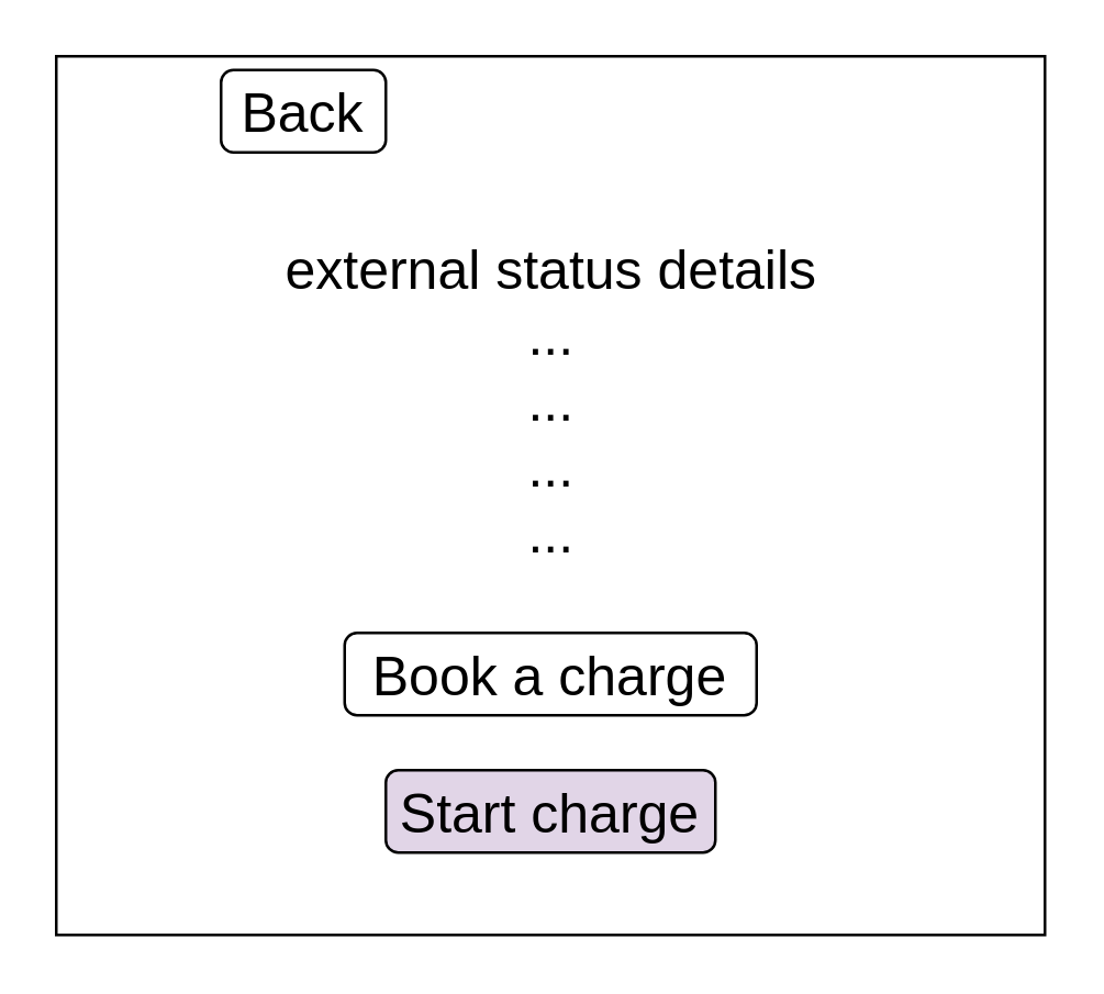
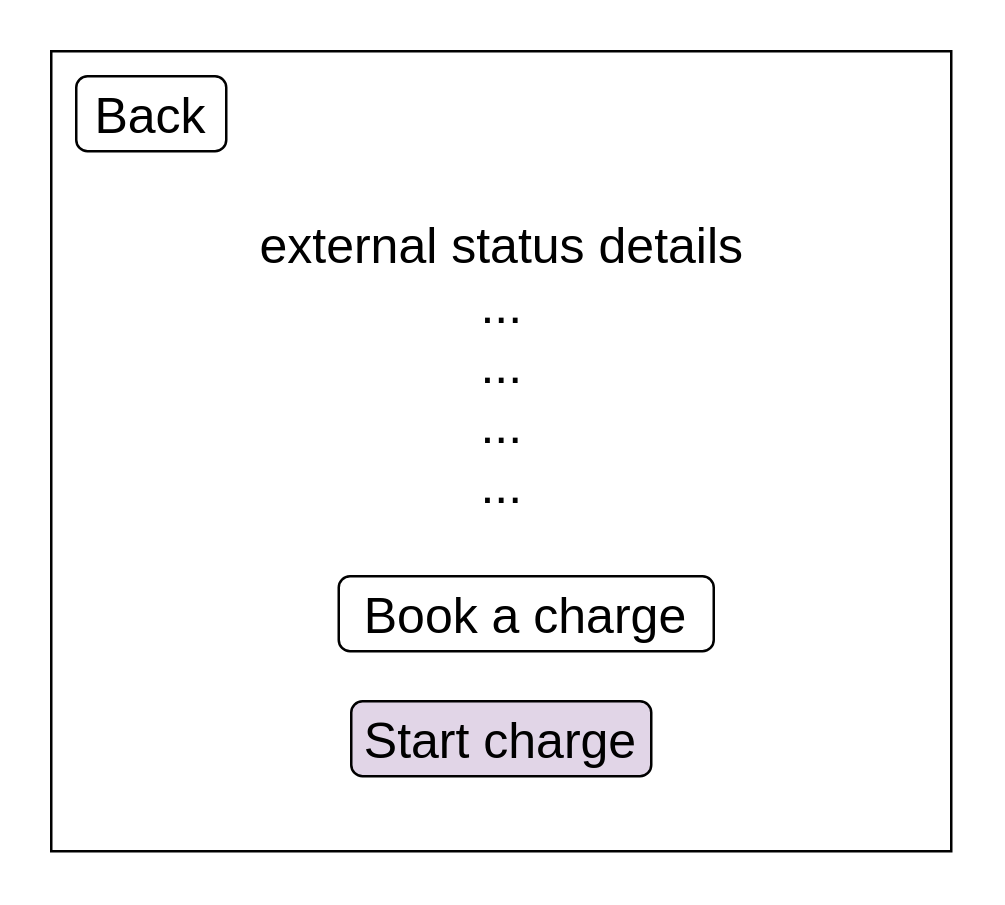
  <mxCell id="0" />
  <mxCell id="1" parent="0" />
  <mxCell id="2" value="" style="rounded=0;whiteSpace=wrap;html=1;fontSize=20;" parent="1" vertex="1"><mxGeometry x="20" width="360" height="320" as="geometry" y="20" /></mxCell>
  <mxCell id="3" value="external status details&lt;br&gt;...&lt;br&gt;...&lt;br&gt;...&lt;br&gt;..." style="text;html=1;strokeColor=none;fillColor=none;align=center;verticalAlign=middle;whiteSpace=wrap;rounded=0;fontSize=20;fontColor=#000000;" parent="1" vertex="1"><mxGeometry x="93.75" y="80" width="212.5" height="130" as="geometry" /></mxCell>
  <mxCell id="4" value="Start charge" style="rounded=1;whiteSpace=wrap;html=1;fontSize=20;fontColor=#000000;strokeColor=#000000;fillColor=#e1d5e7;" parent="1" vertex="1"><mxGeometry x="140" y="280" width="120" height="30" as="geometry" /></mxCell>
- <mxCell id="5" value="Back" style="rounded=1;whiteSpace=wrap;html=1;fontSize=20;fontColor=#000000;strokeColor=#000000;fillColor=#FFFFFF;" vertex="1" parent="1"><mxGeometry x="80" y="25" width="60" height="30" as="geometry" /></mxCell>
- <mxCell id="6" value="Book a charge" style="rounded=1;whiteSpace=wrap;html=1;fontSize=20;fontColor=#000000;strokeColor=#000000;fillColor=#FFFFFF;" vertex="1" parent="1"><mxGeometry x="125" y="230" width="150" height="30" as="geometry" /></mxCell>
+ <mxCell id="5" value="Back" style="rounded=1;whiteSpace=wrap;html=1;fontSize=20;fontColor=#000000;strokeColor=#000000;fillColor=#FFFFFF;" vertex="1" parent="1"><mxGeometry x="30" y="30" width="60" height="30" as="geometry" /></mxCell>
+ <mxCell id="6" value="Book a charge" style="rounded=1;whiteSpace=wrap;html=1;fontSize=20;fontColor=#000000;strokeColor=#000000;fillColor=#FFFFFF;" vertex="1" parent="1"><mxGeometry x="135" y="230" width="150" height="30" as="geometry" /></mxCell>
